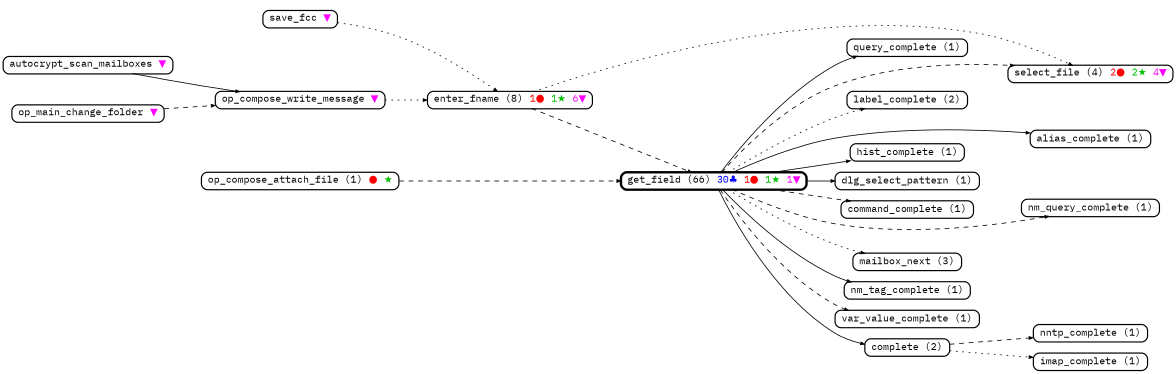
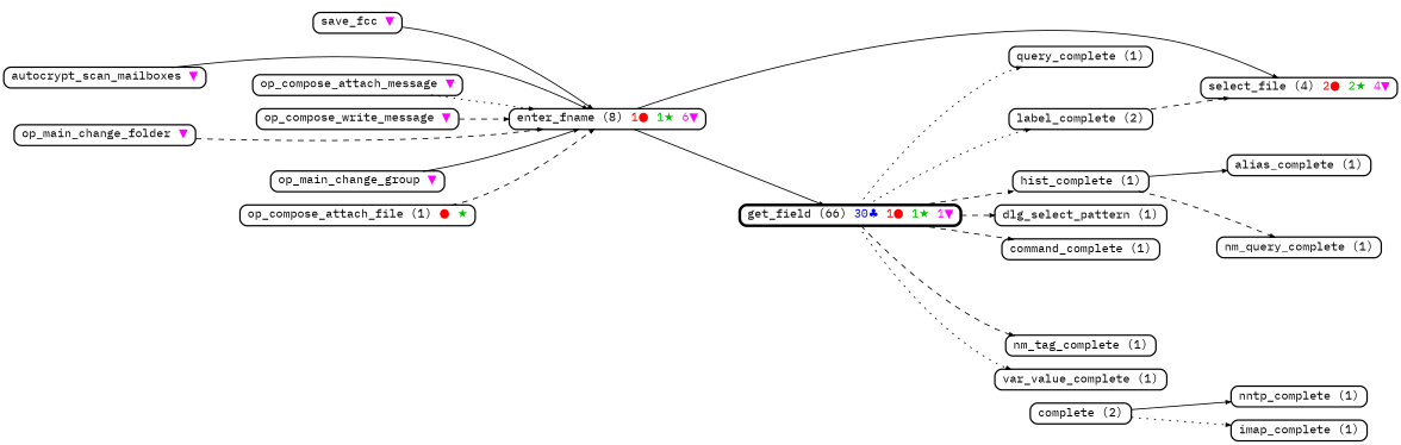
  digraph {
    compound=true
    fontname="IBM Plex Mono"
    nodesep=0.2
    rankdir=LR
    ranksep=0.5
    node [color=black fontname="IBM Plex Mono" fontsize=12 penwidth=1.5 shape=Mrecord style=rounded]
    edge [arrowsize=0.5 fontname="IBM Plex Mono" penwidth=1.0 style=dotted]
    n1 [height=0.2 label=<enter_fname (8) <font color="red">1●</font> <font color="#00c000">1★</font> <font color="magenta">6▼</font> >]
    n2 [height=0.2 label=<get_field (66) <font color="blue">30♣</font> <font color="red">1●</font> <font color="#00c000">1★</font> <font color="magenta">1▼</font> > penwidth=3]
    n3 [height=0.2 label=<select_file (4) <font color="red">2●</font> <font color="#00c000">2★</font> <font color="magenta">4▼</font> >]
    n4 [height=0.2 label=<alias_complete (1) >]
    n5 [height=0.2 label=<dlg_select_pattern (1) >]
    n6 [height=0.2 label=<command_complete (1) >]
    n7 [height=0.2 label=<complete (2) >]
    n8 [height=0.2 label=<hist_complete (1) >]
    n9 [height=0.2 label=<label_complete (2) >]
-   n10 [height=0.2 label=<mailbox_next (3) >]
    n11 [height=0.2 label=<nm_query_complete (1) >]
    n12 [height=0.2 label=<nm_tag_complete (1) >]
    n13 [height=0.2 label=<var_value_complete (1) >]
    n14 [height=0.2 label=<query_complete (1) >]
    n15 [height=0.2 label=<imap_complete (1) >]
    n16 [height=0.2 label=<nntp_complete (1) >]
    n17 [height=0.2 label=<op_compose_attach_file (1) <font color="red">●</font> <font color="#00c000">★</font> >]
    n18 [height=0.2 label=<autocrypt_scan_mailboxes <font color="magenta">▼</font> >]
+   n19 [height=0.2 label=<op_compose_attach_message <font color="magenta">▼</font> >]
    n20 [height=0.2 label=<op_compose_write_message <font color="magenta">▼</font> >]
    n21 [height=0.2 label=<op_main_change_folder <font color="magenta">▼</font> >]
+   n22 [height=0.2 label=<op_main_change_group <font color="magenta">▼</font> >]
    n23 [height=0.2 label=<save_fcc <font color="magenta">▼</font> >]
-   n1 -> n2 [style=dashed]
-   n1 -> n3
-   n2 -> n3 [style=dashed]
-   n2 -> n4 [style=bold]
-   n2 -> n5 [style=bold]
+   n1 -> n2 [style=bold]
+   n1 -> n3 [style=bold]
+   n9 -> n3 [style=dashed]
+   n8 -> n4 [style=bold]
+   n2 -> n5 [style=dashed]
    n2 -> n6 [style=dashed]
-   n2 -> n7 [style=bold]
-   n2 -> n8 [style=bold]
+   n2 -> n8 [style=dashed]
    n2 -> n9
-   n2 -> n10
-   n2 -> n11 [style=dashed]
-   n2 -> n12 [style=bold]
-   n2 -> n13 [style=dashed]
-   n2 -> n14 [style=bold]
+   n8 -> n11 [style=dashed]
+   n2 -> n12 [style=dashed]
+   n2 -> n13
+   n2 -> n14
    n7 -> n15
-   n7 -> n16 [style=dashed]
-   n17 -> n2 [style=dashed]
-   n18 -> n20 [style=bold]
-   n20 -> n1
-   n21 -> n20 [style=dashed]
-   n23 -> n1
+   n7 -> n16 [style=bold]
+   n17 -> n1 [style=dashed]
+   n18 -> n1 [style=bold]
+   n19 -> n1
+   n20 -> n1 [style=dashed]
+   n21 -> n1 [style=dashed]
+   n22 -> n1 [style=bold]
+   n23 -> n1 [style=bold]
  }
